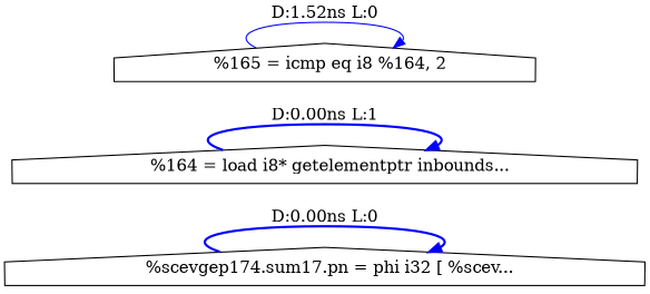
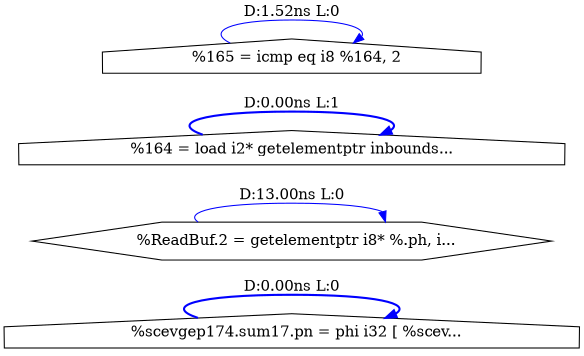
  digraph {
    rankdir=LR
    node [shape=house]
    edge [color=blue style=bold]
    n1 [label="  %scevgep174.sum17.pn = phi i32 [ %scev..."]
-   n3 [label="  %164 = load i8* getelementptr inbounds..."]
+   n2 [label="  %ReadBuf.2 = getelementptr i8* %.ph, i..." shape=hexagon]
+   n3 [label="%164 = load i2* getelementptr inbounds..."]
    n4 [label="  %165 = icmp eq i8 %164, 2"]
    n1 -> n1 [label="D:0.00ns L:0"]
+   n2 -> n2 [label="D:13.00ns L:0" style=solid]
    n3 -> n3 [label="D:0.00ns L:1"]
    n4 -> n4 [label="D:1.52ns L:0" style=solid]
  }
